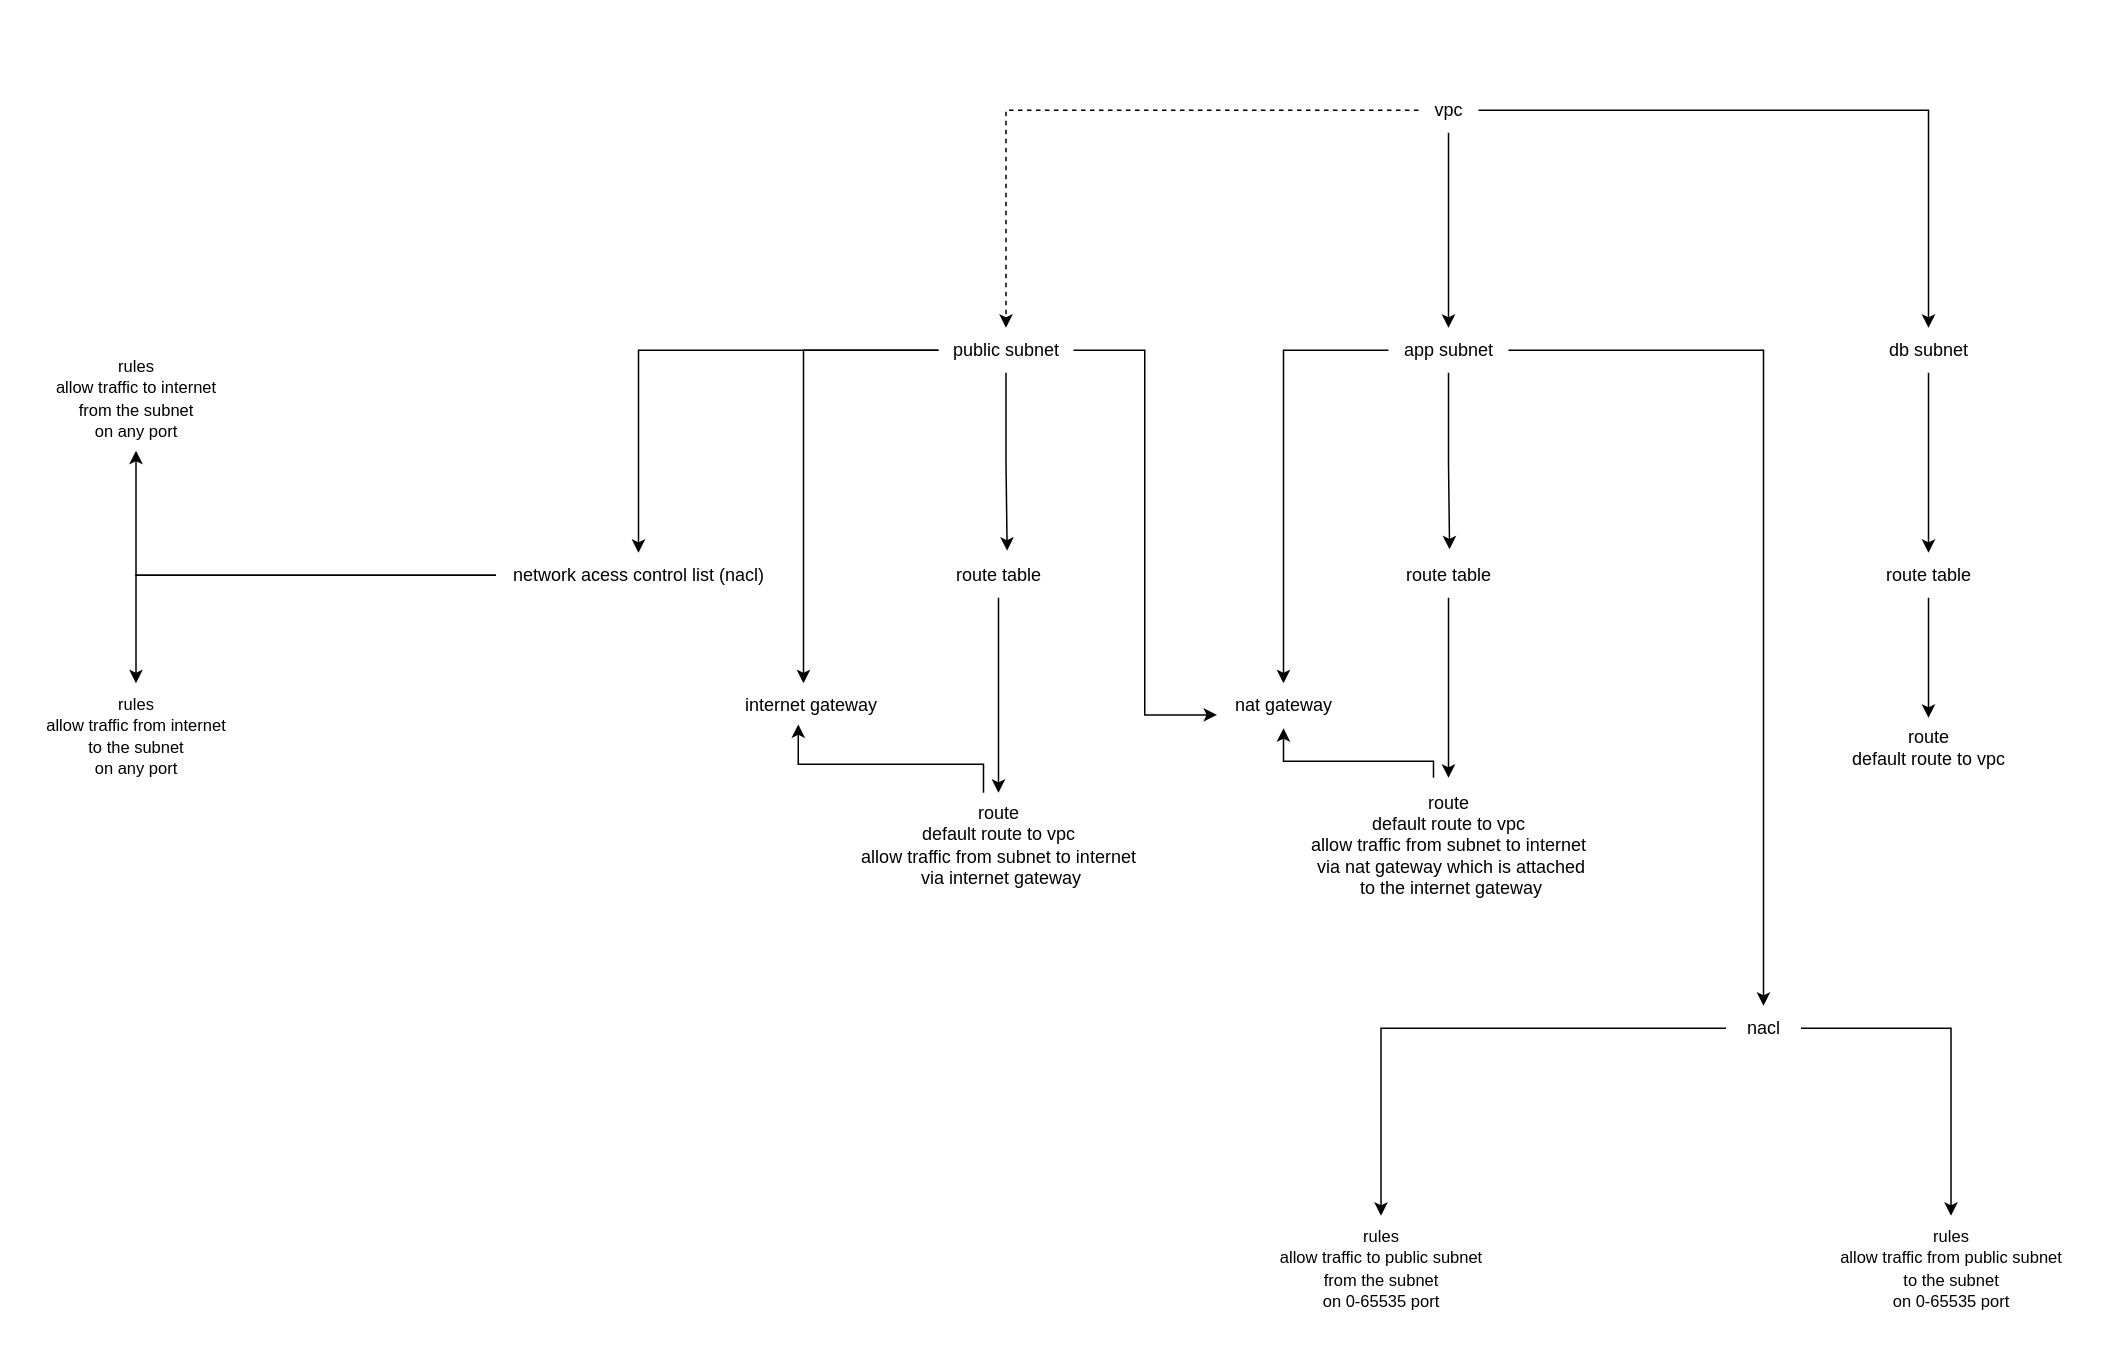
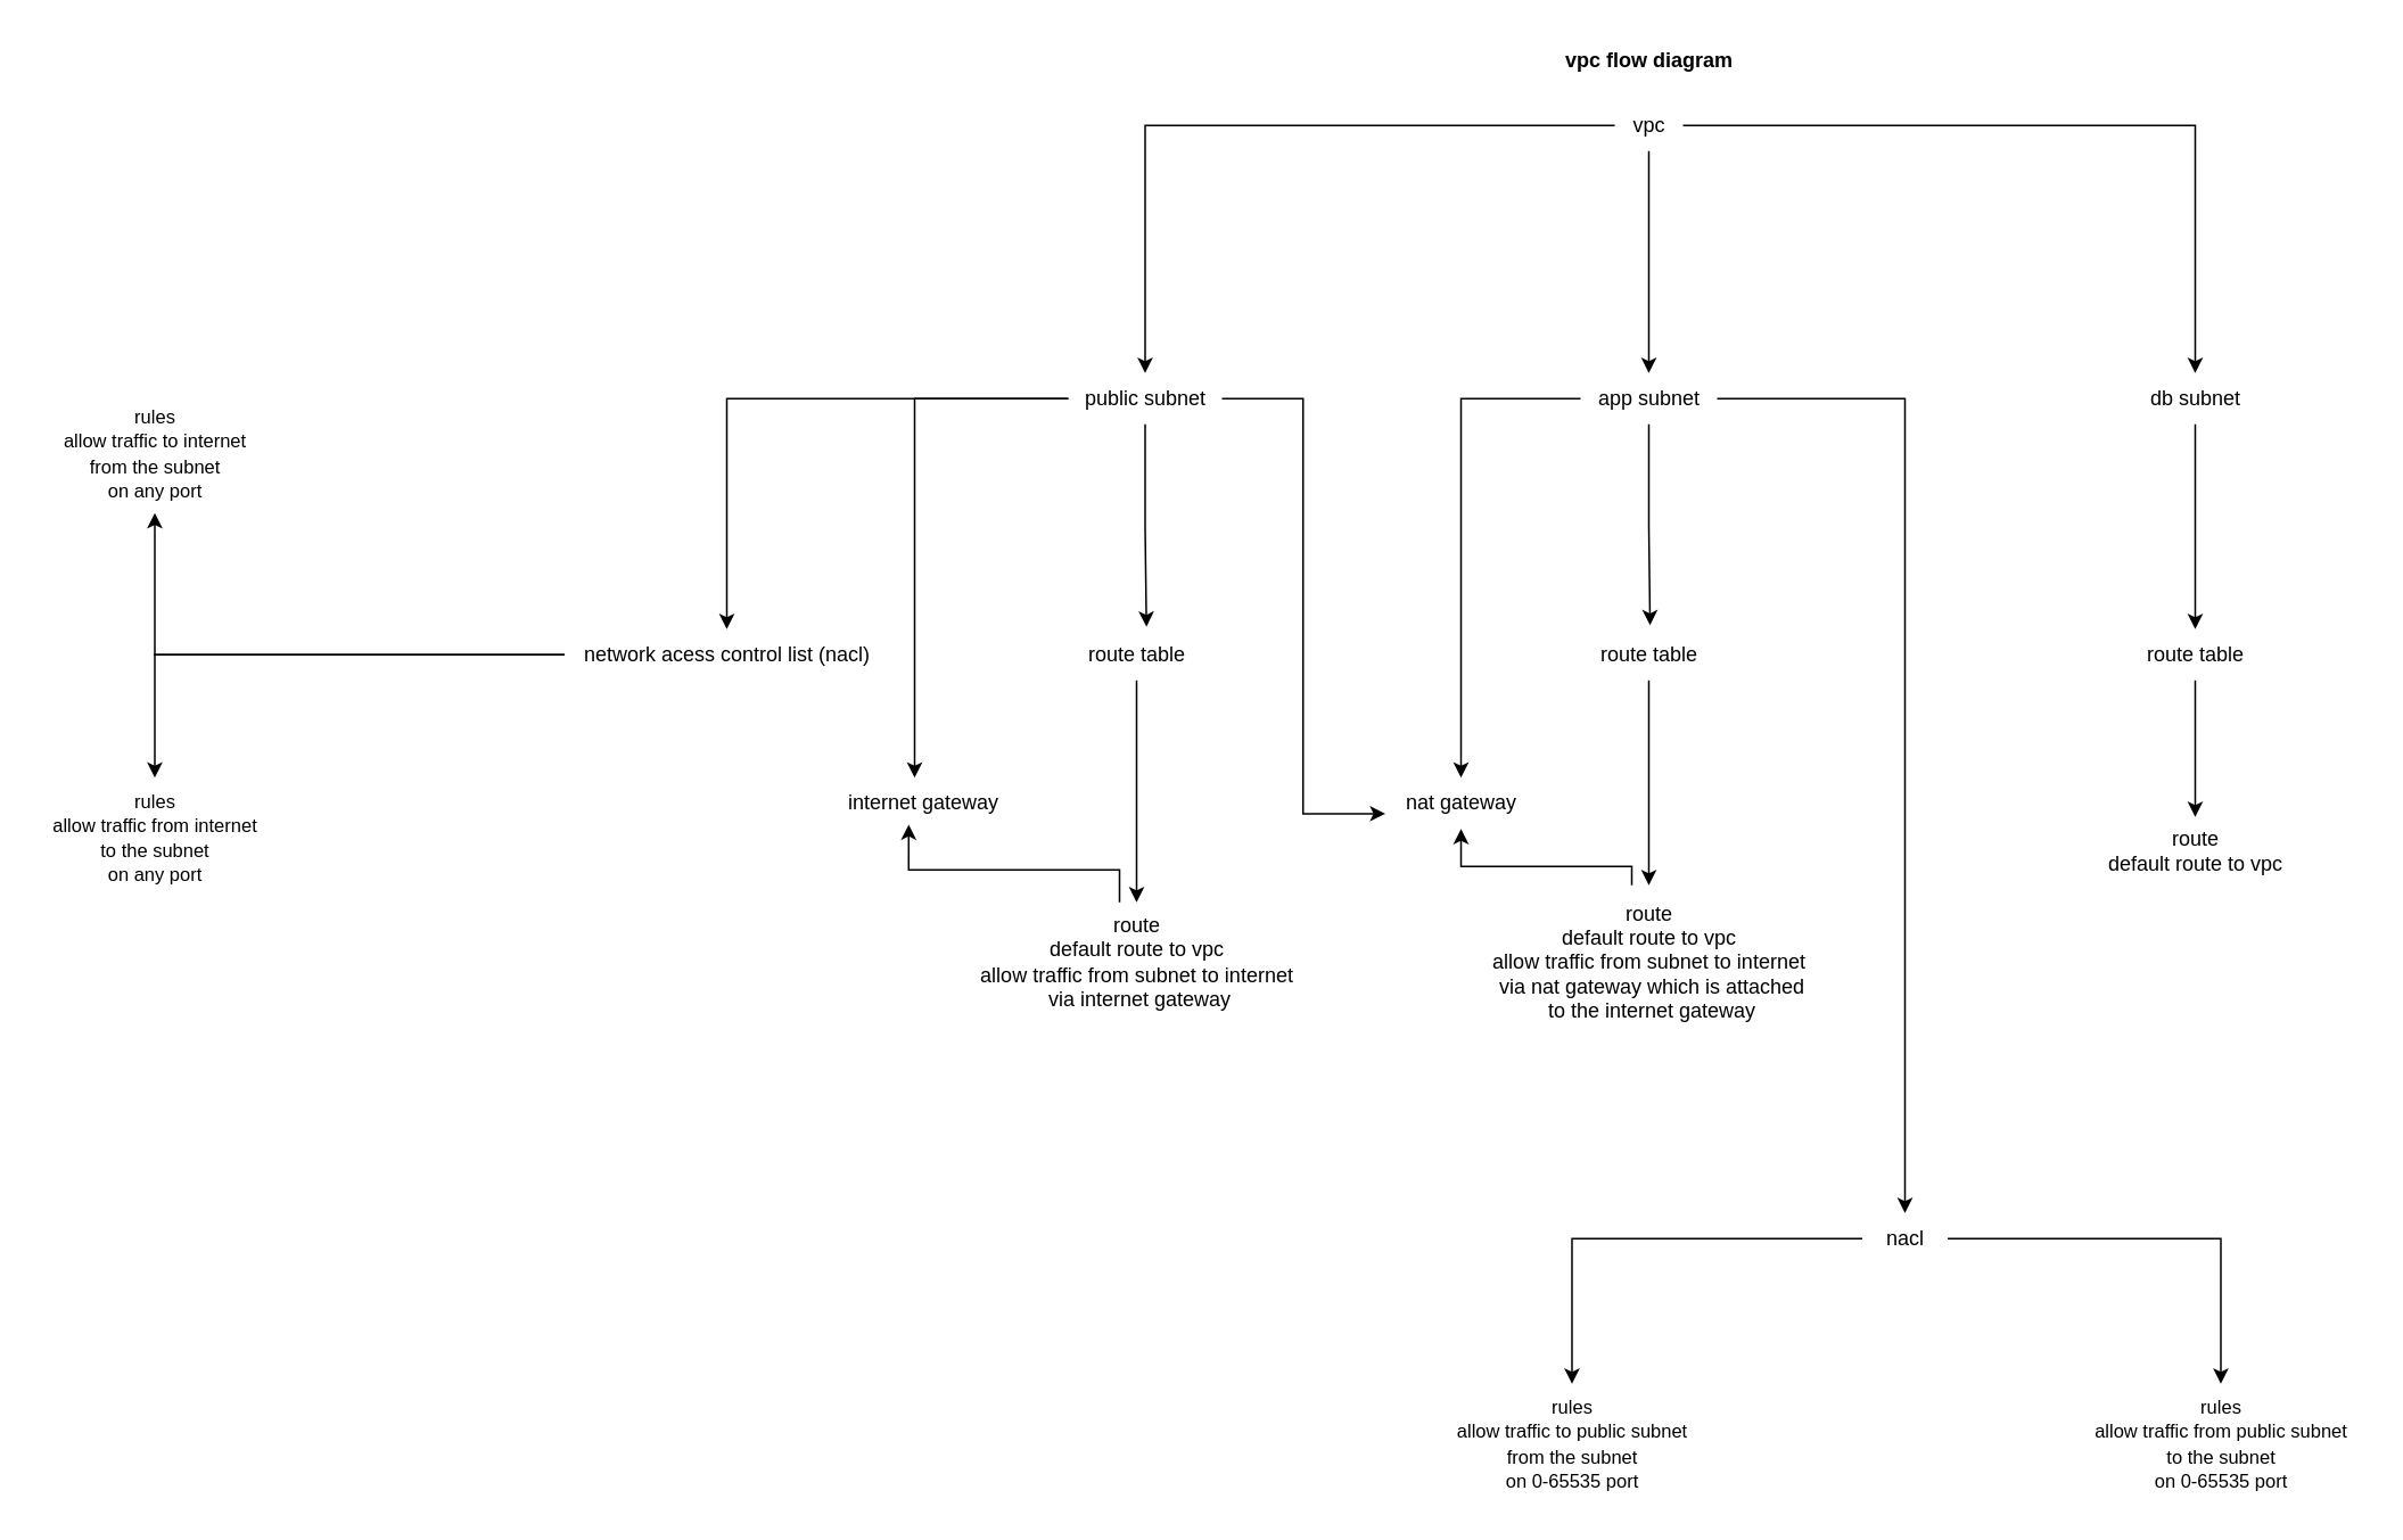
  <mxCell id="0" />
  <mxCell id="1" parent="0" />
- <mxCell id="2" style="edgeStyle=orthogonalEdgeStyle;rounded=0;orthogonalLoop=1;jettySize=auto;html=1;dashed=1;" edge="1" parent="1" source="5" target="8"><mxGeometry relative="1" as="geometry" /></mxCell>
+ <mxCell id="2" style="edgeStyle=orthogonalEdgeStyle;rounded=0;orthogonalLoop=1;jettySize=auto;html=1;" edge="1" parent="1" source="5" target="8"><mxGeometry relative="1" as="geometry" /></mxCell>
  <mxCell id="3" style="edgeStyle=orthogonalEdgeStyle;rounded=0;orthogonalLoop=1;jettySize=auto;html=1;" edge="1" parent="1" source="5" target="11"><mxGeometry relative="1" as="geometry" /></mxCell>
  <mxCell id="4" style="edgeStyle=orthogonalEdgeStyle;rounded=0;orthogonalLoop=1;jettySize=auto;html=1;" edge="1" parent="1" source="5" target="13"><mxGeometry relative="1" as="geometry" /></mxCell>
  <mxCell id="5" value="vpc" style="text;html=1;align=center;verticalAlign=middle;resizable=0;points=[];autosize=1;strokeColor=none;fillColor=none;" vertex="1" parent="1"><mxGeometry x="945" y="58" width="40" height="30" as="geometry" /></mxCell>
  <mxCell id="6" style="edgeStyle=orthogonalEdgeStyle;rounded=0;orthogonalLoop=1;jettySize=auto;html=1;" edge="1" parent="1" source="8" target="21"><mxGeometry relative="1" as="geometry"><Array as="points"><mxPoint x="425" y="233" /></Array></mxGeometry></mxCell>
  <mxCell id="7" style="edgeStyle=orthogonalEdgeStyle;rounded=0;orthogonalLoop=1;jettySize=auto;html=1;" edge="1" parent="1" source="8" target="14"><mxGeometry relative="1" as="geometry"><Array as="points"><mxPoint x="535" y="233" /></Array></mxGeometry></mxCell>
  <mxCell id="8" value="public subnet" style="text;html=1;align=center;verticalAlign=middle;resizable=0;points=[];autosize=1;strokeColor=none;fillColor=none;" vertex="1" parent="1"><mxGeometry x="625" y="218" width="90" height="30" as="geometry" /></mxCell>
  <mxCell id="9" style="edgeStyle=orthogonalEdgeStyle;rounded=0;orthogonalLoop=1;jettySize=auto;html=1;" edge="1" parent="1" source="11" target="15"><mxGeometry relative="1" as="geometry"><Array as="points"><mxPoint x="855" y="233" /></Array></mxGeometry></mxCell>
  <mxCell id="10" style="edgeStyle=orthogonalEdgeStyle;rounded=0;orthogonalLoop=1;jettySize=auto;html=1;" edge="1" parent="1" source="11" target="37"><mxGeometry relative="1" as="geometry" /></mxCell>
  <mxCell id="11" value="app subnet" style="text;html=1;align=center;verticalAlign=middle;resizable=0;points=[];autosize=1;strokeColor=none;fillColor=none;" vertex="1" parent="1"><mxGeometry x="925" y="218" width="80" height="30" as="geometry" /></mxCell>
  <mxCell id="12" style="edgeStyle=orthogonalEdgeStyle;rounded=0;orthogonalLoop=1;jettySize=auto;html=1;" edge="1" parent="1" source="13" target="33"><mxGeometry relative="1" as="geometry" /></mxCell>
  <mxCell id="13" value="db subnet" style="text;html=1;align=center;verticalAlign=middle;resizable=0;points=[];autosize=1;strokeColor=none;fillColor=none;" vertex="1" parent="1"><mxGeometry x="1245" y="218" width="80" height="30" as="geometry" /></mxCell>
  <mxCell id="14" value="internet gateway" style="text;html=1;align=center;verticalAlign=middle;resizable=0;points=[];autosize=1;strokeColor=none;fillColor=none;" vertex="1" parent="1"><mxGeometry x="485" y="455" width="110" height="30" as="geometry" /></mxCell>
  <mxCell id="15" value="nat gateway" style="text;html=1;align=center;verticalAlign=middle;resizable=0;points=[];autosize=1;strokeColor=none;fillColor=none;" vertex="1" parent="1"><mxGeometry x="810" y="455" width="90" height="30" as="geometry" /></mxCell>
  <mxCell id="16" style="edgeStyle=orthogonalEdgeStyle;rounded=0;orthogonalLoop=1;jettySize=auto;html=1;" edge="1" parent="1" source="17" target="24"><mxGeometry relative="1" as="geometry" /></mxCell>
  <mxCell id="17" value="route table" style="text;html=1;align=center;verticalAlign=middle;resizable=0;points=[];autosize=1;strokeColor=none;fillColor=none;" vertex="1" parent="1"><mxGeometry x="625" y="368" width="80" height="30" as="geometry" /></mxCell>
  <mxCell id="18" style="edgeStyle=orthogonalEdgeStyle;rounded=0;orthogonalLoop=1;jettySize=auto;html=1;entryX=0.572;entryY=-0.047;entryDx=0;entryDy=0;entryPerimeter=0;" edge="1" parent="1" source="8" target="17"><mxGeometry relative="1" as="geometry" /></mxCell>
  <mxCell id="19" style="edgeStyle=orthogonalEdgeStyle;rounded=0;orthogonalLoop=1;jettySize=auto;html=1;" edge="1" parent="1" source="21" target="22"><mxGeometry relative="1" as="geometry" /></mxCell>
  <mxCell id="20" style="edgeStyle=orthogonalEdgeStyle;rounded=0;orthogonalLoop=1;jettySize=auto;html=1;" edge="1" parent="1" source="21" target="23"><mxGeometry relative="1" as="geometry" /></mxCell>
  <mxCell id="21" value="network acess control list (nacl)" style="text;html=1;align=center;verticalAlign=middle;resizable=0;points=[];autosize=1;strokeColor=none;fillColor=none;" vertex="1" parent="1"><mxGeometry x="330" y="368" width="190" height="30" as="geometry" /></mxCell>
  <mxCell id="22" value="&lt;span style=&quot;font-size: 11px; background-color: rgb(255, 255, 255);&quot;&gt;rules&lt;/span&gt;&lt;br style=&quot;font-size: 11px;&quot;&gt;&lt;span style=&quot;font-size: 11px; background-color: rgb(255, 255, 255);&quot;&gt;allow traffic to internet&lt;/span&gt;&lt;br style=&quot;font-size: 11px;&quot;&gt;&lt;span style=&quot;font-size: 11px; background-color: rgb(255, 255, 255);&quot;&gt;from the subnet&lt;/span&gt;&lt;br style=&quot;font-size: 11px;&quot;&gt;&lt;span style=&quot;font-size: 11px; background-color: rgb(255, 255, 255);&quot;&gt;on any port&lt;/span&gt;" style="text;html=1;align=center;verticalAlign=middle;resizable=0;points=[];autosize=1;strokeColor=none;fillColor=none;" vertex="1" parent="1"><mxGeometry x="25" y="230" width="130" height="70" as="geometry" /></mxCell>
  <mxCell id="23" value="&lt;span style=&quot;font-size: 11px; background-color: rgb(255, 255, 255);&quot;&gt;rules&lt;/span&gt;&lt;br style=&quot;font-size: 11px;&quot;&gt;&lt;span style=&quot;font-size: 11px; background-color: rgb(255, 255, 255);&quot;&gt;allow traffic from internet&lt;/span&gt;&lt;br style=&quot;font-size: 11px;&quot;&gt;&lt;span style=&quot;font-size: 11px; background-color: rgb(255, 255, 255);&quot;&gt;to the subnet&lt;/span&gt;&lt;br style=&quot;font-size: 11px;&quot;&gt;&lt;span style=&quot;font-size: 11px; background-color: rgb(255, 255, 255);&quot;&gt;on any port&lt;/span&gt;" style="text;html=1;align=center;verticalAlign=middle;resizable=0;points=[];autosize=1;strokeColor=none;fillColor=none;" vertex="1" parent="1"><mxGeometry x="20" y="455" width="140" height="70" as="geometry" /></mxCell>
  <mxCell id="24" value="route&lt;br&gt;default route to vpc&lt;br&gt;allow traffic from subnet to internet&lt;br&gt;&amp;nbsp;via internet gateway" style="text;html=1;align=center;verticalAlign=middle;resizable=0;points=[];autosize=1;strokeColor=none;fillColor=none;" vertex="1" parent="1"><mxGeometry x="560" y="528" width="210" height="70" as="geometry" /></mxCell>
  <mxCell id="25" style="edgeStyle=orthogonalEdgeStyle;rounded=0;orthogonalLoop=1;jettySize=auto;html=1;entryX=0.423;entryY=0.914;entryDx=0;entryDy=0;entryPerimeter=0;" edge="1" parent="1" source="24" target="14"><mxGeometry relative="1" as="geometry"><Array as="points"><mxPoint x="655" y="509" /><mxPoint x="532" y="509" /></Array></mxGeometry></mxCell>
  <mxCell id="26" style="edgeStyle=orthogonalEdgeStyle;rounded=0;orthogonalLoop=1;jettySize=auto;html=1;entryX=0.008;entryY=0.703;entryDx=0;entryDy=0;entryPerimeter=0;" edge="1" parent="1" source="8" target="15"><mxGeometry relative="1" as="geometry" /></mxCell>
  <mxCell id="27" style="edgeStyle=orthogonalEdgeStyle;rounded=0;orthogonalLoop=1;jettySize=auto;html=1;" edge="1" parent="1" source="28" target="31"><mxGeometry relative="1" as="geometry" /></mxCell>
  <mxCell id="28" value="route table" style="text;html=1;align=center;verticalAlign=middle;resizable=0;points=[];autosize=1;strokeColor=none;fillColor=none;" vertex="1" parent="1"><mxGeometry x="925" y="368" width="80" height="30" as="geometry" /></mxCell>
  <mxCell id="29" style="edgeStyle=orthogonalEdgeStyle;rounded=0;orthogonalLoop=1;jettySize=auto;html=1;entryX=0.509;entryY=-0.075;entryDx=0;entryDy=0;entryPerimeter=0;" edge="1" parent="1" source="11" target="28"><mxGeometry relative="1" as="geometry" /></mxCell>
  <mxCell id="30" style="edgeStyle=orthogonalEdgeStyle;rounded=0;orthogonalLoop=1;jettySize=auto;html=1;" edge="1" parent="1" source="31" target="15"><mxGeometry relative="1" as="geometry"><Array as="points"><mxPoint x="955" y="507" /><mxPoint x="855" y="507" /></Array></mxGeometry></mxCell>
  <mxCell id="31" value="route&lt;br&gt;default route to vpc&lt;br&gt;allow traffic from subnet to internet&lt;br&gt;&amp;nbsp;via nat gateway which is attached&lt;br&gt;&amp;nbsp;to the internet gateway" style="text;html=1;align=center;verticalAlign=middle;resizable=0;points=[];autosize=1;strokeColor=none;fillColor=none;" vertex="1" parent="1"><mxGeometry x="860" y="518" width="210" height="90" as="geometry" /></mxCell>
  <mxCell id="32" style="edgeStyle=orthogonalEdgeStyle;rounded=0;orthogonalLoop=1;jettySize=auto;html=1;" edge="1" parent="1" source="33" target="34"><mxGeometry relative="1" as="geometry" /></mxCell>
  <mxCell id="33" value="route table" style="text;html=1;align=center;verticalAlign=middle;resizable=0;points=[];autosize=1;strokeColor=none;fillColor=none;" vertex="1" parent="1"><mxGeometry x="1245" y="368" width="80" height="30" as="geometry" /></mxCell>
  <mxCell id="34" value="route&lt;br&gt;default route to vpc" style="text;html=1;align=center;verticalAlign=middle;resizable=0;points=[];autosize=1;strokeColor=none;fillColor=none;" vertex="1" parent="1"><mxGeometry x="1220" y="478" width="130" height="40" as="geometry" /></mxCell>
  <mxCell id="35" style="edgeStyle=orthogonalEdgeStyle;rounded=0;orthogonalLoop=1;jettySize=auto;html=1;" edge="1" parent="1" source="37" target="38"><mxGeometry relative="1" as="geometry" /></mxCell>
  <mxCell id="36" style="edgeStyle=orthogonalEdgeStyle;rounded=0;orthogonalLoop=1;jettySize=auto;html=1;" edge="1" parent="1" source="37" target="39"><mxGeometry relative="1" as="geometry" /></mxCell>
- <mxCell id="37" value="nacl" style="text;html=1;align=center;verticalAlign=middle;resizable=0;points=[];autosize=1;strokeColor=none;fillColor=none;" vertex="1" parent="1"><mxGeometry x="1150" y="670" width="50" height="30" as="geometry" /></mxCell>
+ <mxCell id="37" value="nacl" style="text;html=1;align=center;verticalAlign=middle;resizable=0;points=[];autosize=1;strokeColor=none;fillColor=none;" vertex="1" parent="1"><mxGeometry x="1090" y="710" width="50" height="30" as="geometry" /></mxCell>
  <mxCell id="38" value="&lt;span style=&quot;font-size: 11px; background-color: rgb(255, 255, 255);&quot;&gt;rules&lt;/span&gt;&lt;br style=&quot;font-size: 11px;&quot;&gt;&lt;span style=&quot;font-size: 11px; background-color: rgb(255, 255, 255);&quot;&gt;allow traffic to public subnet&lt;/span&gt;&lt;br style=&quot;font-size: 11px;&quot;&gt;&lt;span style=&quot;font-size: 11px; background-color: rgb(255, 255, 255);&quot;&gt;from the subnet&lt;/span&gt;&lt;br style=&quot;font-size: 11px;&quot;&gt;&lt;span style=&quot;font-size: 11px; background-color: rgb(255, 255, 255);&quot;&gt;on 0-65535 port&lt;/span&gt;" style="text;html=1;align=center;verticalAlign=middle;resizable=0;points=[];autosize=1;strokeColor=none;fillColor=none;" vertex="1" parent="1"><mxGeometry x="840" y="810" width="160" height="70" as="geometry" /></mxCell>
  <mxCell id="39" value="&lt;span style=&quot;font-size: 11px; background-color: rgb(255, 255, 255);&quot;&gt;rules&lt;/span&gt;&lt;br style=&quot;font-size: 11px;&quot;&gt;&lt;span style=&quot;font-size: 11px; background-color: rgb(255, 255, 255);&quot;&gt;allow traffic from public subnet&lt;/span&gt;&lt;br style=&quot;font-size: 11px;&quot;&gt;&lt;span style=&quot;font-size: 11px; background-color: rgb(255, 255, 255);&quot;&gt;to the subnet&lt;/span&gt;&lt;br style=&quot;font-size: 11px;&quot;&gt;&lt;span style=&quot;font-size: 11px; background-color: rgb(255, 255, 255);&quot;&gt;on 0-65535 port&lt;/span&gt;" style="text;html=1;align=center;verticalAlign=middle;resizable=0;points=[];autosize=1;strokeColor=none;fillColor=none;" vertex="1" parent="1"><mxGeometry x="1215" y="810" width="170" height="70" as="geometry" /></mxCell>
+ <mxCell id="40" value="&lt;b&gt;vpc flow diagram&lt;/b&gt;" style="text;html=1;align=center;verticalAlign=middle;resizable=0;points=[];autosize=1;strokeColor=none;fillColor=none;" vertex="1" parent="1"><mxGeometry x="905" y="20" width="120" height="30" as="geometry" /></mxCell>
